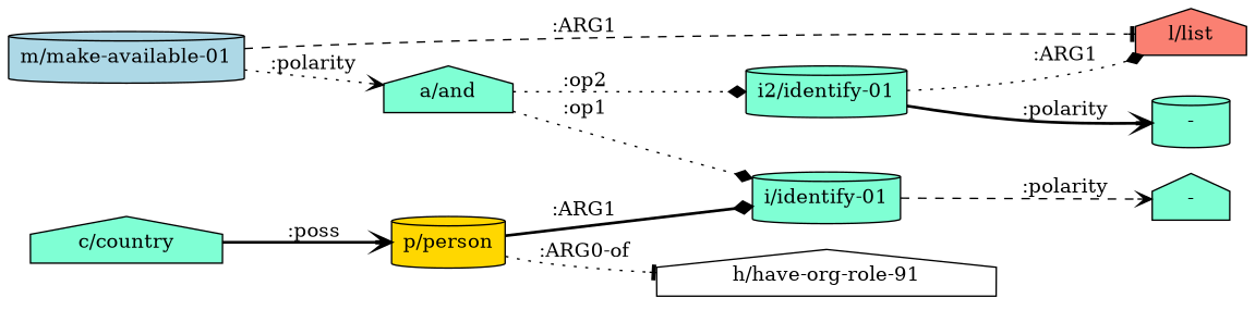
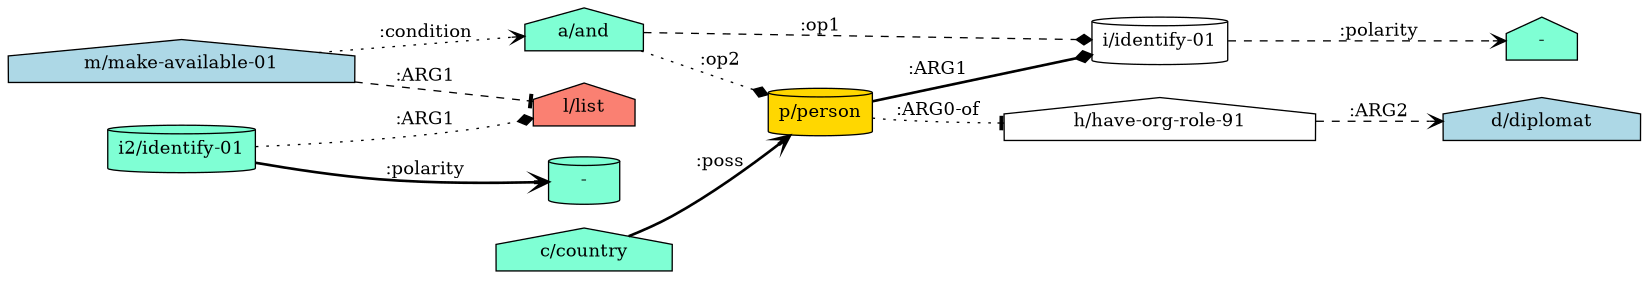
  digraph {
    rankdir=LR
    node [fillcolor=aquamarine shape=house style=filled]
    edge [arrowhead=vee style=dotted]
-   n1 [fillcolor=lightblue label="m/make-available-01" shape=cylinder]
+   n1 [fillcolor=lightblue label="m/make-available-01"]
    n2 [fillcolor=salmon label="l/list"]
    n3 [label="a/and"]
-   n4 [label="i/identify-01" shape=cylinder]
+   n4 [fillcolor=white label="i/identify-01" shape=cylinder]
    n5 [label="i2/identify-01" shape=cylinder]
    n6 [label="-"]
    n7 [label="-" shape=cylinder]
    n8 [fillcolor=gold label="p/person" shape=cylinder]
    n9 [fillcolor=white label="h/have-org-role-91"]
+   n10 [fillcolor=lightblue label="d/diplomat"]
    n11 [label="c/country"]
    n1 -> n2 [arrowhead=tee label=":ARG1" style=dashed]
-   n1 -> n3 [label=":polarity"]
-   n3 -> n4 [arrowhead=diamond label=":op1"]
-   n3 -> n5 [arrowhead=diamond label=":op2"]
+   n1 -> n3 [label=":condition"]
+   n3 -> n4 [arrowhead=diamond label=":op1" style=dashed]
+   n3 -> n8 [arrowhead=diamond label=":op2"]
    n4 -> n6 [label=":polarity" style=dashed]
    n5 -> n2 [arrowhead=diamond label=":ARG1"]
    n5 -> n7 [label=":polarity" style=bold]
    n8 -> n4 [arrowhead=diamond label=":ARG1" style=bold]
    n8 -> n9 [arrowhead=tee label=":ARG0-of"]
+   n9 -> n10 [label=":ARG2" style=dashed]
    n11 -> n8 [label=":poss" style=bold]
  }
